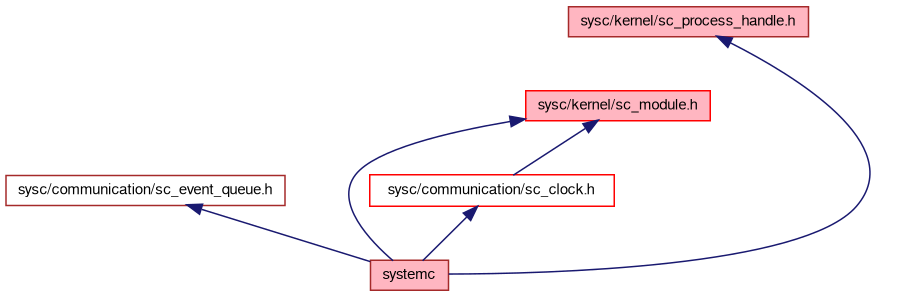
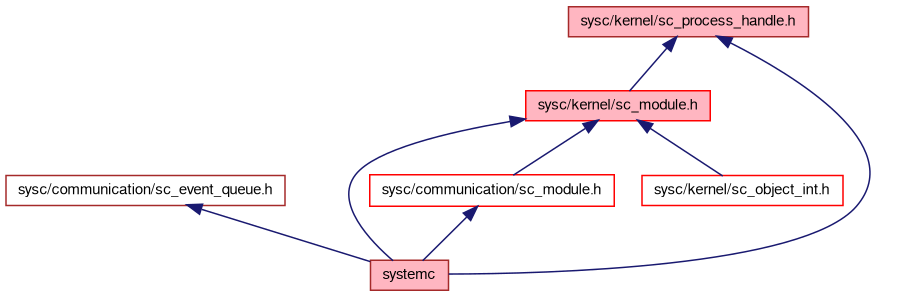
  digraph {
    node [color=red fillcolor=lightpink fontname=FreeSans fontsize=10 shape=record style=filled]
    edge [color=midnightblue dir=back fontname=FreeSans fontsize=10 labelfontname=FreeSans labelfontsize=10 style=solid]
    n1 [fontcolor=black height=0.2 label="sysc/kernel/sc_module.h" width=0.4]
    n2 [color=brown height=0.2 label=systemc width=0.4]
-   n3 [fillcolor=white height=0.2 label="sysc/communication/sc_clock.h" width=0.4]
+   n3 [fillcolor=white height=0.2 label="sysc/communication/sc_module.h" width=0.4]
+   n4 [fillcolor=white height=0.2 label="sysc/kernel/sc_object_int.h" width=0.4]
    n5 [color=brown fillcolor=white height=0.2 label="sysc/communication/sc_event_queue.h" width=0.4]
    n6 [color=brown height=0.2 label="sysc/kernel/sc_process_handle.h" width=0.4]
    n1 -> n2
    n1 -> n3
+   n1 -> n4
    n3 -> n2
    n5 -> n2
+   n6 -> n1
    n6 -> n2
  }
